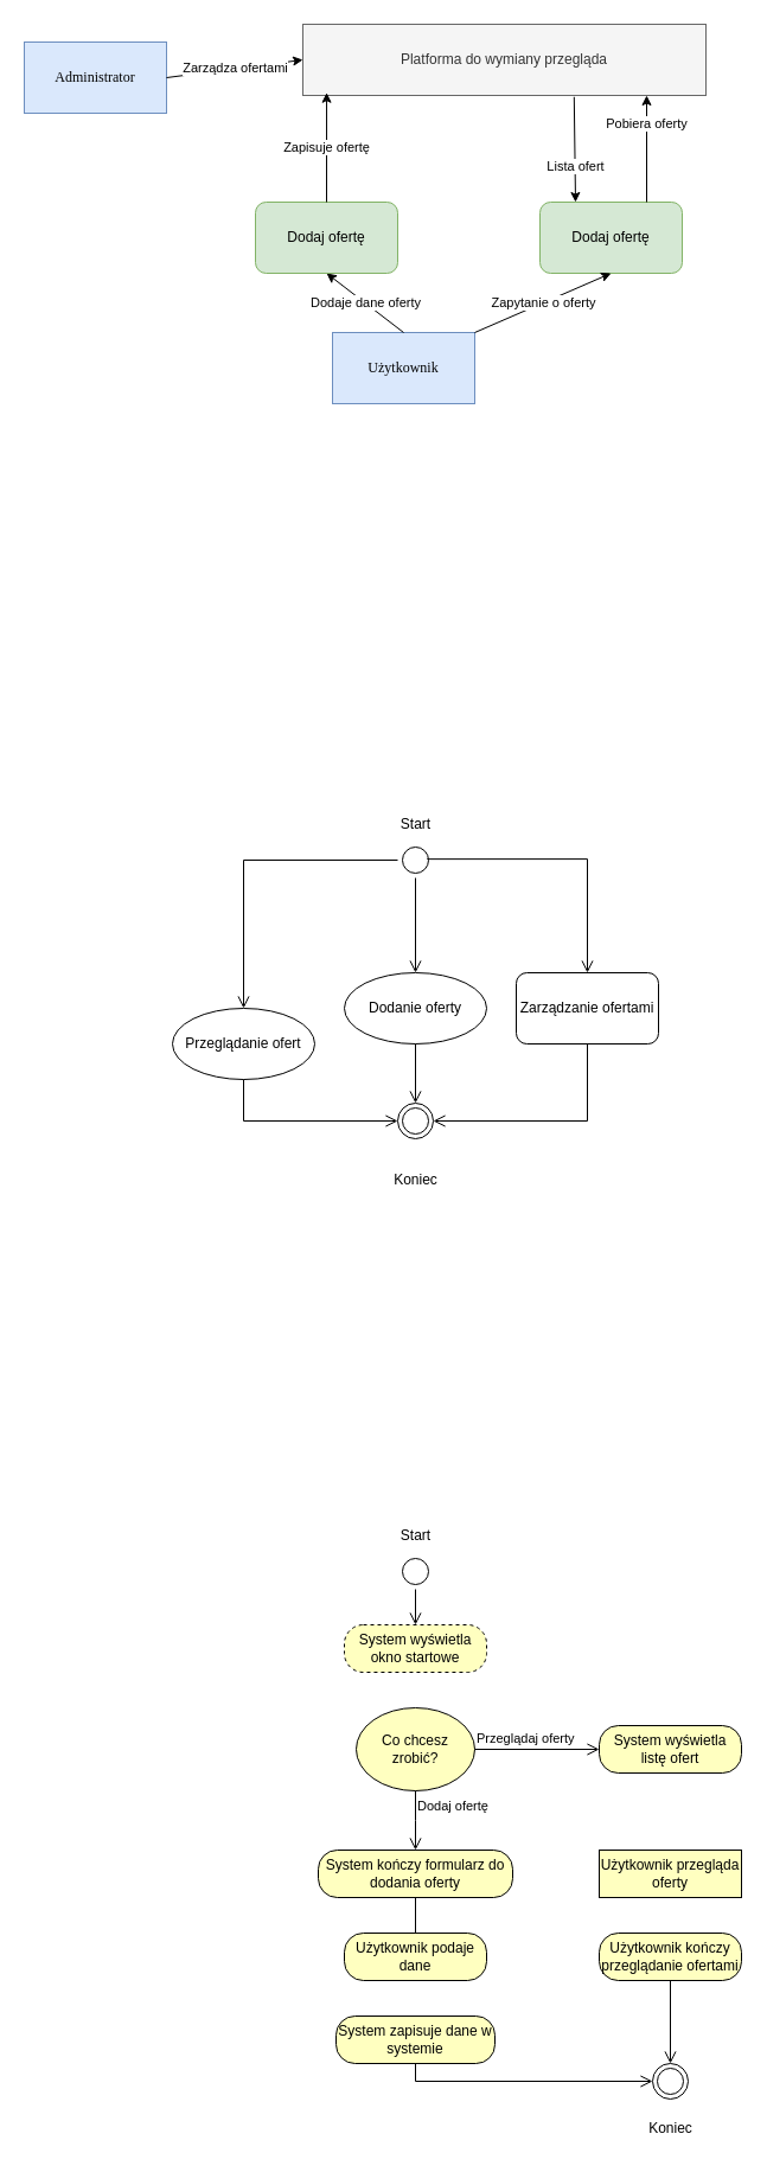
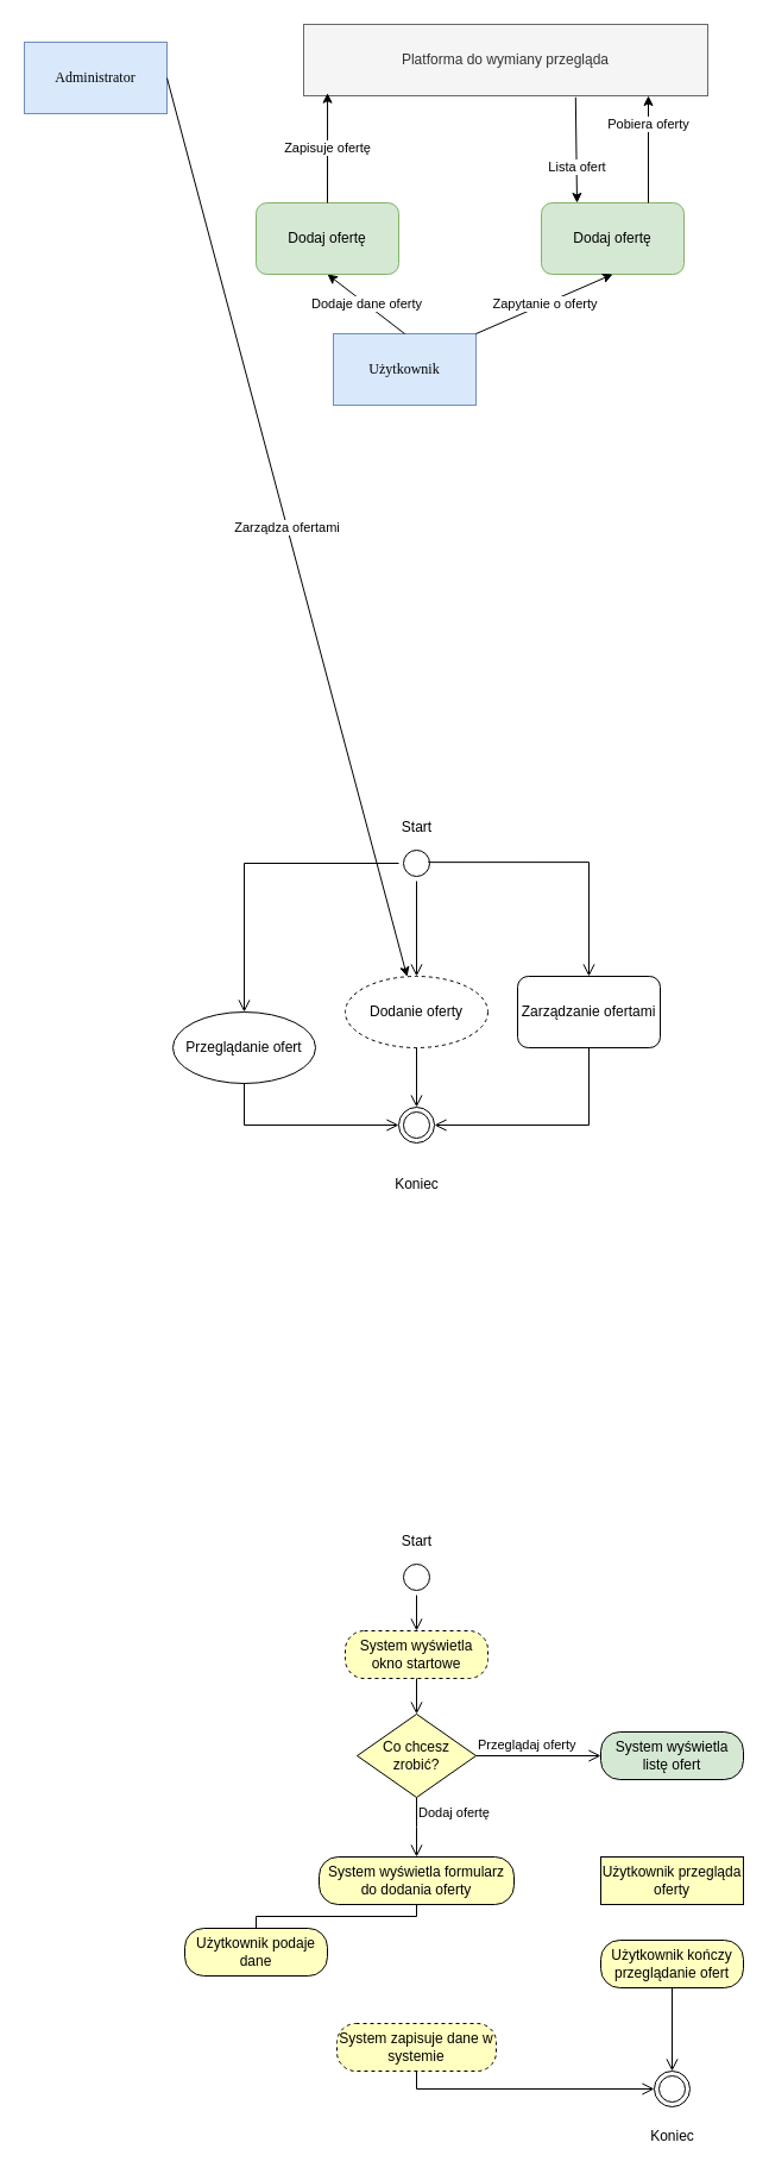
  <mxCell id="0" />
  <mxCell id="1" parent="0" />
  <mxCell id="2" value="&lt;font face=&quot;Verdana&quot;&gt;Użytkownik&lt;/font&gt;" style="rounded=0;whiteSpace=wrap;html=1;fillColor=#dae8fc;strokeColor=#6c8ebf;" vertex="1" parent="1"><mxGeometry x="280" y="280" width="120" height="60" as="geometry" /></mxCell>
  <mxCell id="3" value="Dodaje dane oferty" style="endArrow=classic;html=1;rounded=0;entryX=0.5;entryY=1;entryDx=0;entryDy=0;exitX=0.5;exitY=0;exitDx=0;exitDy=0;" edge="1" parent="1" source="2" target="5"><mxGeometry width="50" height="50" relative="1" as="geometry"><mxPoint x="305" y="530" as="sourcePoint" /><mxPoint x="315" y="290" as="targetPoint" /></mxGeometry></mxCell>
  <mxCell id="4" value="&lt;font face=&quot;Verdana&quot;&gt;Administrator&lt;/font&gt;" style="rounded=0;whiteSpace=wrap;html=1;fillColor=#dae8fc;strokeColor=#6c8ebf;" vertex="1" parent="1"><mxGeometry x="20" y="35" width="120" height="60" as="geometry" /></mxCell>
  <mxCell id="5" value="Dodaj ofertę" style="rounded=1;whiteSpace=wrap;html=1;fillColor=#d5e8d4;strokeColor=#82b366;" vertex="1" parent="1"><mxGeometry x="215" y="170" width="120" height="60" as="geometry" /></mxCell>
  <mxCell id="6" value="Platforma do wymiany przegląda" style="rounded=0;whiteSpace=wrap;html=1;fillColor=#f5f5f5;fontColor=#333333;strokeColor=#666666;" vertex="1" parent="1"><mxGeometry x="255" y="20" width="340" height="60" as="geometry" /></mxCell>
- <mxCell id="7" value="Zarządza ofertami" style="endArrow=classic;html=1;rounded=0;entryX=0;entryY=0.5;entryDx=0;entryDy=0;exitX=1;exitY=0.5;exitDx=0;exitDy=0;" edge="1" parent="1" source="4" target="6"><mxGeometry width="50" height="50" relative="1" as="geometry"><mxPoint x="155" y="170" as="sourcePoint" /><mxPoint x="205" y="120" as="targetPoint" /></mxGeometry></mxCell>
+ <mxCell id="7" value="Zarządza ofertami" style="endArrow=classic;html=1;rounded=0;exitX=1;exitY=0.5;exitDx=0;exitDy=0;" edge="1" parent="1" source="4" target="16"><mxGeometry width="50" height="50" relative="1" as="geometry"><mxPoint x="155" y="170" as="sourcePoint" /><mxPoint x="205" y="120" as="targetPoint" /></mxGeometry></mxCell>
  <mxCell id="8" value="Zapisuje ofertę" style="endArrow=classic;html=1;rounded=0;exitX=0.5;exitY=0;exitDx=0;exitDy=0;entryX=0.059;entryY=0.962;entryDx=0;entryDy=0;entryPerimeter=0;" edge="1" parent="1" source="5" target="6"><mxGeometry width="50" height="50" relative="1" as="geometry"><mxPoint x="325" y="170" as="sourcePoint" /><mxPoint x="315" y="90" as="targetPoint" /></mxGeometry></mxCell>
  <mxCell id="9" value="Dodaj ofertę" style="rounded=1;whiteSpace=wrap;html=1;fillColor=#d5e8d4;strokeColor=#82b366;" vertex="1" parent="1"><mxGeometry x="455" y="170" width="120" height="60" as="geometry" /></mxCell>
  <mxCell id="10" value="Zapytanie o oferty" style="endArrow=classic;html=1;rounded=0;entryX=0.5;entryY=1;entryDx=0;entryDy=0;exitX=1;exitY=0;exitDx=0;exitDy=0;" edge="1" parent="1" source="2" target="9"><mxGeometry width="50" height="50" relative="1" as="geometry"><mxPoint x="305" y="390" as="sourcePoint" /><mxPoint x="355" y="340" as="targetPoint" /></mxGeometry></mxCell>
  <mxCell id="11" value="Pobiera oferty" style="endArrow=classic;html=1;rounded=0;exitX=0.75;exitY=0;exitDx=0;exitDy=0;" edge="1" parent="1" source="9"><mxGeometry x="0.444" width="50" height="50" relative="1" as="geometry"><mxPoint x="305" y="390" as="sourcePoint" /><mxPoint x="545" y="80" as="targetPoint" /><mxPoint y="-1" as="offset" /></mxGeometry></mxCell>
  <mxCell id="12" value="Lista ofert" style="endArrow=classic;html=1;rounded=0;entryX=0.25;entryY=0;entryDx=0;entryDy=0;exitX=0.673;exitY=1.021;exitDx=0;exitDy=0;exitPerimeter=0;" edge="1" parent="1" source="6" target="9"><mxGeometry x="0.329" width="50" height="50" relative="1" as="geometry"><mxPoint x="305" y="390" as="sourcePoint" /><mxPoint x="355" y="340" as="targetPoint" /><mxPoint as="offset" /></mxGeometry></mxCell>
  <mxCell id="13" value="" style="ellipse;html=1;shape=startState;" vertex="1" parent="1"><mxGeometry x="335" y="710" width="30" height="30" as="geometry" /></mxCell>
  <mxCell id="14" value="" style="edgeStyle=orthogonalEdgeStyle;html=1;verticalAlign=bottom;endArrow=open;endSize=8;strokeColor=default;rounded=0;entryX=0.5;entryY=0;entryDx=0;entryDy=0;" edge="1" source="13" parent="1" target="16"><mxGeometry relative="1" as="geometry"><mxPoint x="350" y="800" as="targetPoint" /></mxGeometry></mxCell>
  <mxCell id="15" value="Start" style="text;html=1;align=center;verticalAlign=middle;resizable=0;points=[];autosize=1;strokeColor=none;fillColor=none;" vertex="1" parent="1"><mxGeometry x="325" y="680" width="50" height="30" as="geometry" /></mxCell>
- <mxCell id="16" value="Dodanie oferty" style="ellipse;whiteSpace=wrap;html=1;" vertex="1" parent="1"><mxGeometry x="290" y="820" width="120" height="60" as="geometry" /></mxCell>
+ <mxCell id="16" value="Dodanie oferty" style="ellipse;whiteSpace=wrap;html=1;dashed=1;" vertex="1" parent="1"><mxGeometry x="290" y="820" width="120" height="60" as="geometry" /></mxCell>
  <mxCell id="17" value="Przeglądanie ofert" style="ellipse;whiteSpace=wrap;html=1;" vertex="1" parent="1"><mxGeometry x="145" y="850" width="120" height="60" as="geometry" /></mxCell>
  <mxCell id="18" value="Zarządzanie ofertami" style="whiteSpace=wrap;html=1;rounded=1;" vertex="1" parent="1"><mxGeometry x="435" y="820" width="120" height="60" as="geometry" /></mxCell>
  <mxCell id="19" value="" style="ellipse;html=1;shape=endState;" vertex="1" parent="1"><mxGeometry x="335" y="930" width="30" height="30" as="geometry" /></mxCell>
  <mxCell id="20" value="" style="edgeStyle=orthogonalEdgeStyle;html=1;verticalAlign=bottom;endArrow=open;endSize=8;strokeColor=default;rounded=0;entryX=0.5;entryY=0;entryDx=0;entryDy=0;exitX=0.5;exitY=1;exitDx=0;exitDy=0;" edge="1" parent="1" source="16" target="19"><mxGeometry relative="1" as="geometry"><mxPoint x="360" y="830" as="targetPoint" /><mxPoint x="360" y="750" as="sourcePoint" /></mxGeometry></mxCell>
  <mxCell id="21" value="Koniec" style="text;html=1;align=center;verticalAlign=middle;resizable=0;points=[];autosize=1;strokeColor=none;fillColor=none;" vertex="1" parent="1"><mxGeometry x="320" y="980" width="60" height="30" as="geometry" /></mxCell>
  <mxCell id="22" value="" style="edgeStyle=orthogonalEdgeStyle;html=1;verticalAlign=bottom;endArrow=open;endSize=8;strokeColor=default;rounded=0;entryX=0.5;entryY=0;entryDx=0;entryDy=0;exitX=0;exitY=0.5;exitDx=0;exitDy=0;" edge="1" parent="1" source="13" target="17"><mxGeometry relative="1" as="geometry"><mxPoint x="360" y="830" as="targetPoint" /><mxPoint x="360" y="750" as="sourcePoint" /></mxGeometry></mxCell>
  <mxCell id="23" value="" style="edgeStyle=orthogonalEdgeStyle;html=1;verticalAlign=bottom;endArrow=open;endSize=8;strokeColor=default;rounded=0;entryX=0.5;entryY=0;entryDx=0;entryDy=0;exitX=0.827;exitY=0.471;exitDx=0;exitDy=0;exitPerimeter=0;" edge="1" parent="1" source="13" target="18"><mxGeometry relative="1" as="geometry"><mxPoint x="215" y="830" as="targetPoint" /><mxPoint x="345" y="735" as="sourcePoint" /></mxGeometry></mxCell>
  <mxCell id="24" value="" style="edgeStyle=orthogonalEdgeStyle;html=1;verticalAlign=bottom;endArrow=open;endSize=8;strokeColor=default;rounded=0;entryX=0;entryY=0.5;entryDx=0;entryDy=0;exitX=0.5;exitY=1;exitDx=0;exitDy=0;" edge="1" parent="1" source="17" target="19"><mxGeometry relative="1" as="geometry"><mxPoint x="215" y="830" as="targetPoint" /><mxPoint x="345" y="735" as="sourcePoint" /></mxGeometry></mxCell>
  <mxCell id="25" value="" style="edgeStyle=orthogonalEdgeStyle;html=1;verticalAlign=bottom;endArrow=open;endSize=8;strokeColor=default;rounded=0;entryX=1;entryY=0.5;entryDx=0;entryDy=0;exitX=0.5;exitY=1;exitDx=0;exitDy=0;" edge="1" parent="1" source="18" target="19"><mxGeometry relative="1" as="geometry"><mxPoint x="345" y="955" as="targetPoint" /><mxPoint x="215" y="890" as="sourcePoint" /></mxGeometry></mxCell>
  <mxCell id="26" value="" style="ellipse;html=1;shape=startState;" vertex="1" parent="1"><mxGeometry x="335" y="1310" width="30" height="30" as="geometry" /></mxCell>
  <mxCell id="27" value="Start" style="text;html=1;align=center;verticalAlign=middle;resizable=0;points=[];autosize=1;strokeColor=none;fillColor=none;" vertex="1" parent="1"><mxGeometry x="325" y="1280" width="50" height="30" as="geometry" /></mxCell>
- <mxCell id="28" value="Co chcesz zrobić?" style="ellipse;whiteSpace=wrap;html=1;fontColor=#000000;fillColor=#ffffc0;strokeColor=#000000;" vertex="1" parent="1"><mxGeometry x="300" y="1440" width="100" height="70" as="geometry" /></mxCell>
+ <mxCell id="28" value="Co chcesz zrobić?" style="rhombus;whiteSpace=wrap;html=1;fontColor=#000000;fillColor=#ffffc0;strokeColor=#000000;" vertex="1" parent="1"><mxGeometry x="300" y="1440" width="100" height="70" as="geometry" /></mxCell>
  <mxCell id="29" value="Przeglądaj oferty" style="edgeStyle=orthogonalEdgeStyle;html=1;align=left;verticalAlign=bottom;endArrow=open;endSize=8;strokeColor=#000000;rounded=0;" edge="1" source="28" parent="1"><mxGeometry x="-1" relative="1" as="geometry"><mxPoint x="505" y="1475" as="targetPoint" /></mxGeometry></mxCell>
  <mxCell id="30" value="Dodaj ofertę" style="edgeStyle=orthogonalEdgeStyle;html=1;align=left;verticalAlign=top;endArrow=open;endSize=8;strokeColor=#000000;rounded=0;" edge="1" source="28" parent="1"><mxGeometry x="-1" relative="1" as="geometry"><mxPoint x="350" y="1560" as="targetPoint" /></mxGeometry></mxCell>
  <mxCell id="31" value="" style="edgeStyle=orthogonalEdgeStyle;html=1;verticalAlign=bottom;endArrow=open;endSize=8;strokeColor=default;rounded=0;exitX=0.5;exitY=1;exitDx=0;exitDy=0;entryX=0.5;entryY=0;entryDx=0;entryDy=0;" edge="1" parent="1" source="26" target="32"><mxGeometry relative="1" as="geometry"><mxPoint x="350" y="1310" as="targetPoint" /><mxPoint x="404.63" y="1220" as="sourcePoint" /></mxGeometry></mxCell>
  <mxCell id="32" value="System wyświetla okno startowe" style="rounded=1;whiteSpace=wrap;html=1;arcSize=40;fontColor=#000000;fillColor=#ffffc0;strokeColor=#000000;dashed=1;" vertex="1" parent="1"><mxGeometry x="290" y="1370" width="120" height="40" as="geometry" /></mxCell>
- <mxCell id="34" value="System wyświetla listę ofert" style="rounded=1;whiteSpace=wrap;html=1;arcSize=40;fontColor=#000000;fillColor=#ffffc0;strokeColor=#000000;" vertex="1" parent="1"><mxGeometry x="505" y="1455" width="120" height="40" as="geometry" /></mxCell>
+ <mxCell id="33" value="" style="edgeStyle=orthogonalEdgeStyle;html=1;verticalAlign=bottom;endArrow=open;endSize=8;strokeColor=#000000;rounded=0;entryX=0.5;entryY=0;entryDx=0;entryDy=0;" edge="1" source="32" parent="1" target="28"><mxGeometry relative="1" as="geometry"><mxPoint x="350" y="1410" as="targetPoint" /></mxGeometry></mxCell>
+ <mxCell id="34" value="System wyświetla listę ofert" style="rounded=1;whiteSpace=wrap;html=1;arcSize=40;fontColor=#000000;fillColor=#d5e8d4;strokeColor=#000000;" vertex="1" parent="1"><mxGeometry x="505" y="1455" width="120" height="40" as="geometry" /></mxCell>
  <mxCell id="35" value="Użytkownik przegląda oferty" style="whiteSpace=wrap;html=1;arcSize=40;fontColor=#000000;fillColor=#ffffc0;strokeColor=#000000;rounded=0;" vertex="1" parent="1"><mxGeometry x="505" y="1560" width="120" height="40" as="geometry" /></mxCell>
- <mxCell id="36" value="Użytkownik kończy przeglądanie ofertami" style="rounded=1;whiteSpace=wrap;html=1;arcSize=40;fontColor=#000000;fillColor=#ffffc0;strokeColor=#000000;" vertex="1" parent="1"><mxGeometry x="505" y="1630" width="120" height="40" as="geometry" /></mxCell>
+ <mxCell id="36" value="Użytkownik kończy przeglądanie ofert" style="rounded=1;whiteSpace=wrap;html=1;arcSize=40;fontColor=#000000;fillColor=#ffffc0;strokeColor=#000000;" vertex="1" parent="1"><mxGeometry x="505" y="1630" width="120" height="40" as="geometry" /></mxCell>
  <mxCell id="37" value="" style="ellipse;html=1;shape=endState;" vertex="1" parent="1"><mxGeometry x="550" y="1740" width="30" height="30" as="geometry" /></mxCell>
  <mxCell id="38" value="" style="edgeStyle=orthogonalEdgeStyle;html=1;align=left;verticalAlign=top;endArrow=open;endSize=8;strokeColor=#000000;rounded=0;exitX=0.5;exitY=1;exitDx=0;exitDy=0;entryX=0.5;entryY=0;entryDx=0;entryDy=0;" edge="1" parent="1" source="36" target="37"><mxGeometry x="-1" relative="1" as="geometry"><mxPoint x="575" y="1640" as="targetPoint" /><mxPoint x="575" y="1610" as="sourcePoint" /></mxGeometry></mxCell>
  <mxCell id="39" value="Koniec" style="text;html=1;align=center;verticalAlign=middle;resizable=0;points=[];autosize=1;strokeColor=none;fillColor=none;" vertex="1" parent="1"><mxGeometry x="535" y="1780" width="60" height="30" as="geometry" /></mxCell>
- <mxCell id="40" value="System kończy formularz do dodania oferty" style="rounded=1;whiteSpace=wrap;html=1;arcSize=40;fontColor=#000000;fillColor=#ffffc0;strokeColor=#000000;" vertex="1" parent="1"><mxGeometry x="268" y="1560" width="164" height="40" as="geometry" /></mxCell>
- <mxCell id="41" value="Użytkownik podaje dane" style="rounded=1;whiteSpace=wrap;html=1;arcSize=40;fontColor=#000000;fillColor=#ffffc0;strokeColor=#000000;" vertex="1" parent="1"><mxGeometry x="290" y="1630" width="120" height="40" as="geometry" /></mxCell>
- <mxCell id="42" value="System zapisuje dane w systemie" style="rounded=1;whiteSpace=wrap;html=1;arcSize=40;fontColor=#000000;fillColor=#ffffc0;strokeColor=#000000;" vertex="1" parent="1"><mxGeometry x="283" y="1700" width="134" height="40" as="geometry" /></mxCell>
+ <mxCell id="40" value="System wyświetla formularz do dodania oferty" style="rounded=1;whiteSpace=wrap;html=1;arcSize=40;fontColor=#000000;fillColor=#ffffc0;strokeColor=#000000;" vertex="1" parent="1"><mxGeometry x="268" y="1560" width="164" height="40" as="geometry" /></mxCell>
+ <mxCell id="41" value="Użytkownik podaje dane" style="rounded=1;whiteSpace=wrap;html=1;arcSize=40;fontColor=#000000;fillColor=#ffffc0;strokeColor=#000000;" vertex="1" parent="1"><mxGeometry x="155" y="1620" width="120" height="40" as="geometry" /></mxCell>
+ <mxCell id="42" value="System zapisuje dane w systemie" style="rounded=1;whiteSpace=wrap;html=1;arcSize=40;fontColor=#000000;fillColor=#ffffc0;strokeColor=#000000;dashed=1;" vertex="1" parent="1"><mxGeometry x="283" y="1700" width="134" height="40" as="geometry" /></mxCell>
  <mxCell id="43" value="" style="edgeStyle=orthogonalEdgeStyle;html=1;align=left;verticalAlign=top;endArrow=none;endSize=8;strokeColor=#000000;rounded=0;exitX=0.5;exitY=1;exitDx=0;exitDy=0;entryX=0.5;entryY=0;entryDx=0;entryDy=0;" edge="1" parent="1" source="40" target="41"><mxGeometry x="-1" relative="1" as="geometry"><mxPoint x="575" y="1570" as="targetPoint" /><mxPoint x="575" y="1505" as="sourcePoint" /></mxGeometry></mxCell>
  <mxCell id="44" value="" style="edgeStyle=orthogonalEdgeStyle;html=1;align=left;verticalAlign=top;endArrow=open;endSize=8;strokeColor=#000000;rounded=0;exitX=0.5;exitY=1;exitDx=0;exitDy=0;entryX=0;entryY=0.5;entryDx=0;entryDy=0;" edge="1" parent="1" source="42" target="37"><mxGeometry x="-1" relative="1" as="geometry"><mxPoint x="575" y="1810" as="targetPoint" /><mxPoint x="575" y="1680" as="sourcePoint" /></mxGeometry></mxCell>
